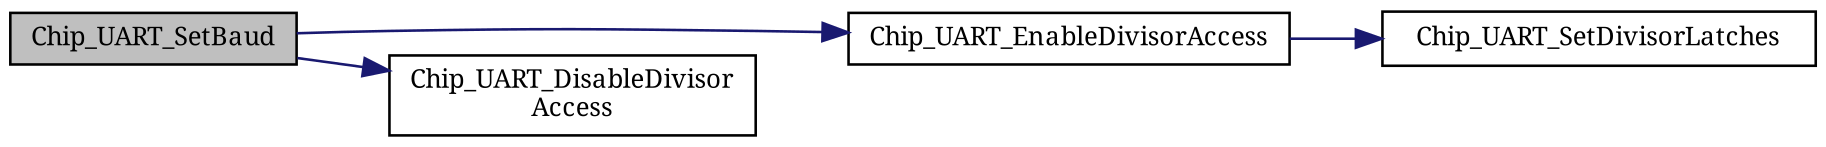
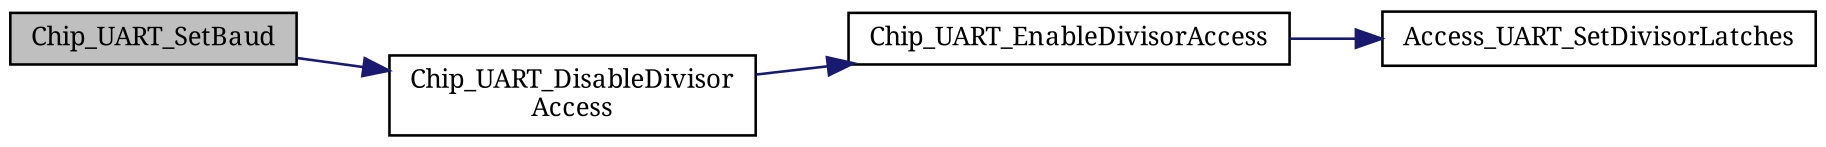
  digraph {
    fontname="Noto Serif"
    rankdir=LR
    node [color=black fillcolor=white fontname="Noto Serif" fontsize=10 shape=record style=filled]
    edge [color=midnightblue fontname="Noto Serif" fontsize=10 labelfontname=FreeSans labelfontsize=10 style=solid]
    n1 [fillcolor=grey75 fontcolor=black height=0.2 label=Chip_UART_SetBaud width=0.4]
    n2 [height=0.2 label=Chip_UART_EnableDivisorAccess width=0.4]
    n3 [height=0.2 label="Chip_UART_DisableDivisor\lAccess" width=0.4]
-   n4 [height=0.2 label=Chip_UART_SetDivisorLatches width=0.4]
-   n1 -> n2
+   n4 [height=0.2 label=Access_UART_SetDivisorLatches width=0.4]
+   n3 -> n2
    n1 -> n3
    n2 -> n4
  }
